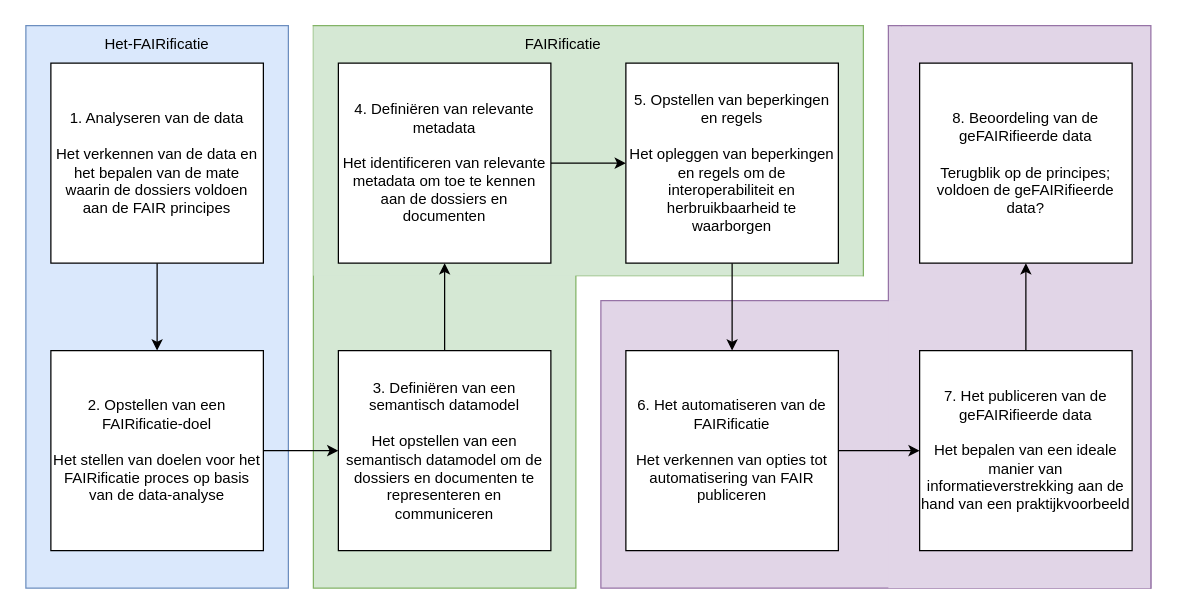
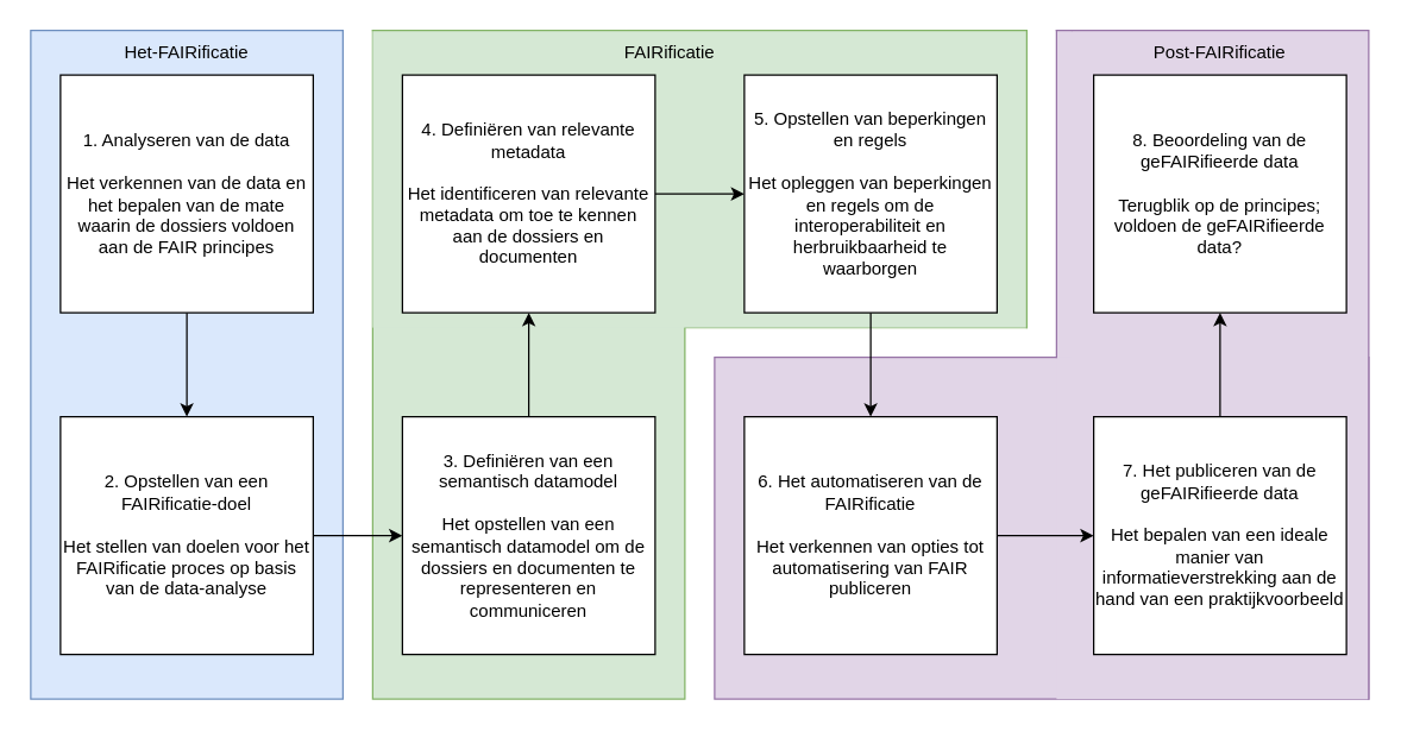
  <mxCell id="0" />
  <mxCell id="1" parent="0" />
  <mxCell id="2" value="" style="shape=partialRectangle;whiteSpace=wrap;html=1;top=0;left=0;fillColor=#d5e8d4;strokeColor=#82b366;" parent="1" vertex="1"><mxGeometry x="460" y="160" width="230" height="60" as="geometry" /></mxCell>
  <mxCell id="3" value="" style="rounded=0;whiteSpace=wrap;html=1;fillColor=#e1d5e7;strokeColor=#9673a6;" parent="1" vertex="1"><mxGeometry x="480" y="240" width="440" height="230" as="geometry" /></mxCell>
  <mxCell id="4" value="" style="shape=partialRectangle;whiteSpace=wrap;html=1;bottom=0;right=0;fillColor=#e1d5e7;strokeColor=#9673a6;flipH=1;" parent="1" vertex="1"><mxGeometry x="710" y="20" width="210" height="450" as="geometry" /></mxCell>
  <mxCell id="5" value="" style="rounded=0;whiteSpace=wrap;html=1;fillColor=#d5e8d4;strokeColor=#82b366;" parent="1" vertex="1"><mxGeometry x="250" y="20" width="210" height="450" as="geometry" /></mxCell>
  <mxCell id="6" value="" style="shape=partialRectangle;whiteSpace=wrap;html=1;bottom=0;right=0;fillColor=#d5e8d4;strokeColor=#82b366;flipH=1;" parent="1" vertex="1"><mxGeometry x="250" y="20" width="440" height="200" as="geometry" /></mxCell>
  <mxCell id="7" value="" style="rounded=0;whiteSpace=wrap;html=1;fillColor=#dae8fc;strokeColor=#6c8ebf;" parent="1" vertex="1"><mxGeometry x="20" y="20" width="210" height="450" as="geometry" /></mxCell>
  <mxCell id="8" style="edgeStyle=orthogonalEdgeStyle;rounded=0;orthogonalLoop=1;jettySize=auto;html=1;" edge="1" parent="1" source="9" target="13"><mxGeometry relative="1" as="geometry" /></mxCell>
  <mxCell id="9" value="2. Opstellen van een FAIRificatie-doel&lt;br&gt;&lt;br&gt;Het stellen van doelen voor het FAIRificatie proces op basis van de data-analyse" style="rounded=0;whiteSpace=wrap;html=1;" parent="1" vertex="1"><mxGeometry x="40" y="280" width="170" height="160" as="geometry" /></mxCell>
  <mxCell id="10" style="edgeStyle=orthogonalEdgeStyle;rounded=0;orthogonalLoop=1;jettySize=auto;html=1;" edge="1" parent="1" source="11" target="9"><mxGeometry relative="1" as="geometry" /></mxCell>
  <mxCell id="11" value="1. Analyseren van de data&lt;br&gt;&lt;br&gt;Het verkennen van de data en het bepalen van de mate waarin de dossiers voldoen aan de FAIR principes" style="rounded=0;whiteSpace=wrap;html=1;" parent="1" vertex="1"><mxGeometry x="40" y="50" width="170" height="160" as="geometry" /></mxCell>
  <mxCell id="12" style="edgeStyle=orthogonalEdgeStyle;rounded=0;orthogonalLoop=1;jettySize=auto;html=1;entryX=0.5;entryY=1;entryDx=0;entryDy=0;" parent="1" source="13" target="15" edge="1"><mxGeometry relative="1" as="geometry" /></mxCell>
  <mxCell id="13" value="3. Definiëren van een semantisch datamodel&lt;br&gt;&lt;br&gt;Het opstellen van een semantisch datamodel om de dossiers en documenten te representeren en communiceren" style="rounded=0;whiteSpace=wrap;html=1;" parent="1" vertex="1"><mxGeometry x="270" y="280" width="170" height="160" as="geometry" /></mxCell>
  <mxCell id="14" style="edgeStyle=orthogonalEdgeStyle;rounded=0;orthogonalLoop=1;jettySize=auto;html=1;entryX=0;entryY=0.5;entryDx=0;entryDy=0;" parent="1" source="15" target="17" edge="1"><mxGeometry relative="1" as="geometry" /></mxCell>
  <mxCell id="15" value="4. Definiëren van relevante metadata&lt;br&gt;&lt;br&gt;Het identificeren van relevante metadata om toe te kennen aan de dossiers en documenten" style="rounded=0;whiteSpace=wrap;html=1;" parent="1" vertex="1"><mxGeometry x="270" y="50" width="170" height="160" as="geometry" /></mxCell>
  <mxCell id="16" style="edgeStyle=orthogonalEdgeStyle;rounded=0;orthogonalLoop=1;jettySize=auto;html=1;entryX=0.5;entryY=0;entryDx=0;entryDy=0;" parent="1" source="17" target="25" edge="1"><mxGeometry relative="1" as="geometry" /></mxCell>
  <mxCell id="17" value="5. Opstellen van beperkingen en regels&lt;br&gt;&lt;br&gt;Het opleggen van beperkingen en regels om de interoperabiliteit en herbruikbaarheid te waarborgen" style="rounded=0;whiteSpace=wrap;html=1;" parent="1" vertex="1"><mxGeometry x="500" y="50" width="170" height="160" as="geometry" /></mxCell>
  <mxCell id="18" style="edgeStyle=orthogonalEdgeStyle;rounded=0;orthogonalLoop=1;jettySize=auto;html=1;" parent="1" source="19" target="20" edge="1"><mxGeometry relative="1" as="geometry" /></mxCell>
  <mxCell id="19" value="7. Het publiceren van de geFAIRifieerde data&lt;br&gt;&lt;br&gt;Het bepalen van een ideale manier van informatieverstrekking aan de hand van een praktijkvoorbeeld" style="rounded=0;whiteSpace=wrap;html=1;" parent="1" vertex="1"><mxGeometry x="735" y="280" width="170" height="160" as="geometry" /></mxCell>
  <mxCell id="20" value="8. Beoordeling van de geFAIRifieerde data&lt;br&gt;&lt;br&gt;Terugblik op de principes; voldoen de geFAIRifieerde data?" style="rounded=0;whiteSpace=wrap;html=1;" parent="1" vertex="1"><mxGeometry x="735" y="50" width="170" height="160" as="geometry" /></mxCell>
  <mxCell id="21" value="Het-FAIRificatie" style="text;html=1;strokeColor=none;fillColor=none;align=center;verticalAlign=middle;whiteSpace=wrap;rounded=0;" parent="1" vertex="1"><mxGeometry x="75" y="20" width="100" height="30" as="geometry" /></mxCell>
  <mxCell id="22" value="FAIRificatie" style="text;html=1;strokeColor=none;fillColor=none;align=center;verticalAlign=middle;whiteSpace=wrap;rounded=0;" parent="1" vertex="1"><mxGeometry x="400" y="20" width="100" height="30" as="geometry" /></mxCell>
+ <mxCell id="23" value="Post-FAIRificatie" style="text;html=1;strokeColor=none;fillColor=none;align=center;verticalAlign=middle;whiteSpace=wrap;rounded=0;" parent="1" vertex="1"><mxGeometry x="770" y="20" width="100" height="30" as="geometry" /></mxCell>
  <mxCell id="24" style="edgeStyle=orthogonalEdgeStyle;rounded=0;orthogonalLoop=1;jettySize=auto;html=1;entryX=0;entryY=0.5;entryDx=0;entryDy=0;" parent="1" source="25" target="19" edge="1"><mxGeometry relative="1" as="geometry" /></mxCell>
  <mxCell id="25" value="6. Het automatiseren van de FAIRificatie&lt;br&gt;&lt;br&gt;Het verkennen van opties tot automatisering van FAIR publiceren" style="rounded=0;whiteSpace=wrap;html=1;" parent="1" vertex="1"><mxGeometry x="500" y="280" width="170" height="160" as="geometry" /></mxCell>
  <mxCell id="26" value="" style="shape=partialRectangle;whiteSpace=wrap;html=1;bottom=0;right=0;fillColor=#e1d5e7;strokeColor=#9673a6;" parent="1" vertex="1"><mxGeometry x="710" y="20" width="10" height="220" as="geometry" /></mxCell>
